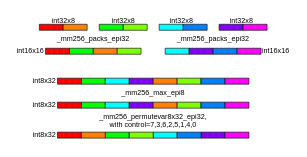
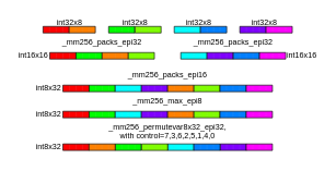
  <mxCell id="0" />
  <mxCell id="1" parent="0" />
  <mxCell id="2" value="" style="verticalLabelPosition=bottom;verticalAlign=top;html=1;shape=mxgraph.basic.patternFillRect;fillStyle=grid;step=10;fillStrokeWidth=0.2;fillStrokeColor=#aaaaaa;left=1;fillColor=#00FF00;" vertex="1" parent="1"><mxGeometry x="165" y="40" width="39.75" height="10" as="geometry" /></mxCell>
  <mxCell id="3" value="" style="verticalLabelPosition=bottom;verticalAlign=top;html=1;shape=mxgraph.basic.patternFillRect;fillStyle=grid;step=10;fillStrokeWidth=0.2;fillStrokeColor=#aaaaaa;right=1;fillColor=#00FFFF;" vertex="1" parent="1"><mxGeometry x="265" y="40" width="40" height="10" as="geometry" /></mxCell>
  <mxCell id="4" value="" style="verticalLabelPosition=bottom;verticalAlign=top;html=1;shape=mxgraph.basic.patternFillRect;fillStyle=grid;step=10;fillStrokeWidth=0.2;fillStrokeColor=#aaaaaa;left=1;fillColor=#7F00FF;" vertex="1" parent="1"><mxGeometry x="365" y="40" width="40" height="10" as="geometry" /></mxCell>
  <mxCell id="5" value="" style="verticalLabelPosition=bottom;verticalAlign=top;html=1;shape=mxgraph.basic.patternFillRect;fillStyle=grid;step=10;fillStrokeWidth=0.2;fillStrokeColor=#aaaaaa;fillColor=#FF0000;right=1;" vertex="1" parent="1"><mxGeometry x="65" y="40" width="40" height="10" as="geometry" /></mxCell>
  <mxCell id="6" value="_mm256_packs_epi32" style="text;whiteSpace=wrap;html=1;align=center;" vertex="1" parent="1"><mxGeometry x="90" y="50" width="130" height="30" as="geometry" /></mxCell>
  <mxCell id="7" value="&lt;div&gt;int32x8&lt;/div&gt;" style="text;whiteSpace=wrap;html=1;align=center;" vertex="1" parent="1"><mxGeometry x="77.5" y="20" width="55" height="30" as="geometry" /></mxCell>
  <mxCell id="8" value="" style="verticalLabelPosition=bottom;verticalAlign=top;html=1;shape=mxgraph.basic.patternFillRect;fillStyle=grid;step=10;fillStrokeWidth=0.2;fillStrokeColor=#aaaaaa;right=1;fillColor=#FF8000;" vertex="1" parent="1"><mxGeometry x="104.75" y="40" width="40" height="10" as="geometry" /></mxCell>
  <mxCell id="9" value="" style="verticalLabelPosition=bottom;verticalAlign=top;html=1;shape=mxgraph.basic.patternFillRect;fillStyle=grid;step=10;fillStrokeWidth=0.2;fillStrokeColor=#aaaaaa;left=1;fillColor=#80FF00;" vertex="1" parent="1"><mxGeometry x="205.25" y="40" width="39.75" height="10" as="geometry" /></mxCell>
  <mxCell id="10" value="" style="verticalLabelPosition=bottom;verticalAlign=top;html=1;shape=mxgraph.basic.patternFillRect;fillStyle=grid;step=10;fillStrokeWidth=0.2;fillStrokeColor=#aaaaaa;right=1;fillColor=#007FFF;" vertex="1" parent="1"><mxGeometry x="305" y="40" width="40" height="10" as="geometry" /></mxCell>
  <mxCell id="11" value="" style="verticalLabelPosition=bottom;verticalAlign=top;html=1;shape=mxgraph.basic.patternFillRect;fillStyle=grid;step=10;fillStrokeWidth=0.2;fillStrokeColor=#aaaaaa;left=1;fillColor=#FF00FF;" vertex="1" parent="1"><mxGeometry x="405" y="40" width="40" height="10" as="geometry" /></mxCell>
  <mxCell id="12" value="&lt;div&gt;int32x8&lt;/div&gt;" style="text;whiteSpace=wrap;html=1;align=center;" vertex="1" parent="1"><mxGeometry x="177.5" y="20" width="55" height="30" as="geometry" /></mxCell>
  <mxCell id="13" value="&lt;div&gt;int32x8&lt;/div&gt;" style="text;whiteSpace=wrap;html=1;align=center;" vertex="1" parent="1"><mxGeometry x="275" y="20" width="55" height="30" as="geometry" /></mxCell>
  <mxCell id="14" value="&lt;div&gt;int32x8&lt;/div&gt;" style="text;whiteSpace=wrap;html=1;align=center;" vertex="1" parent="1"><mxGeometry x="375" y="20" width="55" height="30" as="geometry" /></mxCell>
  <mxCell id="15" value="" style="verticalLabelPosition=bottom;verticalAlign=top;html=1;shape=mxgraph.basic.patternFillRect;fillStyle=grid;step=10;fillStrokeWidth=0.2;fillStrokeColor=#aaaaaa;fillColor=#FF0000;right=1;" vertex="1" parent="1"><mxGeometry x="75.25" y="80" width="40" height="10" as="geometry" /></mxCell>
  <mxCell id="16" value="" style="verticalLabelPosition=bottom;verticalAlign=top;html=1;shape=mxgraph.basic.patternFillRect;fillStyle=grid;step=10;fillStrokeWidth=0.2;fillStrokeColor=#aaaaaa;left=1;fillColor=#00FF00;" vertex="1" parent="1"><mxGeometry x="115.25" y="80" width="39.75" height="10" as="geometry" /></mxCell>
  <mxCell id="17" value="" style="verticalLabelPosition=bottom;verticalAlign=top;html=1;shape=mxgraph.basic.patternFillRect;fillStyle=grid;step=10;fillStrokeWidth=0.2;fillStrokeColor=#aaaaaa;right=1;fillColor=#FF8000;" vertex="1" parent="1"><mxGeometry x="155" y="80" width="40" height="10" as="geometry" /></mxCell>
  <mxCell id="18" value="" style="verticalLabelPosition=bottom;verticalAlign=top;html=1;shape=mxgraph.basic.patternFillRect;fillStyle=grid;step=10;fillStrokeWidth=0.2;fillStrokeColor=#aaaaaa;left=1;fillColor=#80FF00;" vertex="1" parent="1"><mxGeometry x="195" y="80" width="39.75" height="10" as="geometry" /></mxCell>
  <mxCell id="19" value="" style="verticalLabelPosition=bottom;verticalAlign=top;html=1;shape=mxgraph.basic.patternFillRect;fillStyle=grid;step=10;fillStrokeWidth=0.2;fillStrokeColor=#aaaaaa;right=1;fillColor=#00FFFF;" vertex="1" parent="1"><mxGeometry x="275" y="80" width="40" height="10" as="geometry" /></mxCell>
  <mxCell id="20" value="" style="verticalLabelPosition=bottom;verticalAlign=top;html=1;shape=mxgraph.basic.patternFillRect;fillStyle=grid;step=10;fillStrokeWidth=0.2;fillStrokeColor=#aaaaaa;left=1;fillColor=#7F00FF;" vertex="1" parent="1"><mxGeometry x="315" y="80" width="40" height="10" as="geometry" /></mxCell>
  <mxCell id="21" value="" style="verticalLabelPosition=bottom;verticalAlign=top;html=1;shape=mxgraph.basic.patternFillRect;fillStyle=grid;step=10;fillStrokeWidth=0.2;fillStrokeColor=#aaaaaa;right=1;fillColor=#007FFF;" vertex="1" parent="1"><mxGeometry x="355" y="80" width="40" height="10" as="geometry" /></mxCell>
  <mxCell id="22" value="" style="verticalLabelPosition=bottom;verticalAlign=top;html=1;shape=mxgraph.basic.patternFillRect;fillStyle=grid;step=10;fillStrokeWidth=0.2;fillStrokeColor=#aaaaaa;left=1;fillColor=#FF00FF;" vertex="1" parent="1"><mxGeometry x="395" y="80" width="40" height="10" as="geometry" /></mxCell>
  <mxCell id="23" value="int16x16" style="text;whiteSpace=wrap;html=1;align=right;" vertex="1" parent="1"><mxGeometry x="20.25" y="70" width="55" height="30" as="geometry" /></mxCell>
  <mxCell id="24" value="int16x16" style="text;whiteSpace=wrap;html=1;align=left;" vertex="1" parent="1"><mxGeometry x="435" y="70" width="55" height="30" as="geometry" /></mxCell>
  <mxCell id="25" value="_mm256_packs_epi32" style="text;whiteSpace=wrap;html=1;align=center;" vertex="1" parent="1"><mxGeometry x="290" y="50" width="130" height="30" as="geometry" /></mxCell>
+ <mxCell id="26" value="_mm256_packs_epi16" style="text;whiteSpace=wrap;html=1;align=center;" vertex="1" parent="1"><mxGeometry x="190" y="100" width="130" height="30" as="geometry" /></mxCell>
  <mxCell id="27" value="" style="verticalLabelPosition=bottom;verticalAlign=top;html=1;shape=mxgraph.basic.patternFillRect;fillStyle=grid;step=10;fillStrokeWidth=0.2;fillStrokeColor=#aaaaaa;fillColor=#FF0000;right=1;" vertex="1" parent="1"><mxGeometry x="95.25" y="130" width="40" height="10" as="geometry" /></mxCell>
  <mxCell id="28" value="" style="verticalLabelPosition=bottom;verticalAlign=top;html=1;shape=mxgraph.basic.patternFillRect;fillStyle=grid;step=10;fillStrokeWidth=0.2;fillStrokeColor=#aaaaaa;left=1;fillColor=#00FF00;" vertex="1" parent="1"><mxGeometry x="135.25" y="130" width="39.75" height="10" as="geometry" /></mxCell>
  <mxCell id="29" value="" style="verticalLabelPosition=bottom;verticalAlign=top;html=1;shape=mxgraph.basic.patternFillRect;fillStyle=grid;step=10;fillStrokeWidth=0.2;fillStrokeColor=#aaaaaa;right=1;fillColor=#00FFFF;" vertex="1" parent="1"><mxGeometry x="175" y="130" width="40" height="10" as="geometry" /></mxCell>
  <mxCell id="30" value="" style="verticalLabelPosition=bottom;verticalAlign=top;html=1;shape=mxgraph.basic.patternFillRect;fillStyle=grid;step=10;fillStrokeWidth=0.2;fillStrokeColor=#aaaaaa;left=1;fillColor=#7F00FF;" vertex="1" parent="1"><mxGeometry x="215" y="130" width="40" height="10" as="geometry" /></mxCell>
  <mxCell id="31" value="" style="verticalLabelPosition=bottom;verticalAlign=top;html=1;shape=mxgraph.basic.patternFillRect;fillStyle=grid;step=10;fillStrokeWidth=0.2;fillStrokeColor=#aaaaaa;right=1;fillColor=#FF8000;" vertex="1" parent="1"><mxGeometry x="255" y="130" width="40" height="10" as="geometry" /></mxCell>
  <mxCell id="32" value="" style="verticalLabelPosition=bottom;verticalAlign=top;html=1;shape=mxgraph.basic.patternFillRect;fillStyle=grid;step=10;fillStrokeWidth=0.2;fillStrokeColor=#aaaaaa;left=1;fillColor=#80FF00;" vertex="1" parent="1"><mxGeometry x="295" y="130" width="39.75" height="10" as="geometry" /></mxCell>
  <mxCell id="33" value="" style="verticalLabelPosition=bottom;verticalAlign=top;html=1;shape=mxgraph.basic.patternFillRect;fillStyle=grid;step=10;fillStrokeWidth=0.2;fillStrokeColor=#aaaaaa;right=1;fillColor=#007FFF;" vertex="1" parent="1"><mxGeometry x="334.75" y="130" width="40" height="10" as="geometry" /></mxCell>
  <mxCell id="34" value="" style="verticalLabelPosition=bottom;verticalAlign=top;html=1;shape=mxgraph.basic.patternFillRect;fillStyle=grid;step=10;fillStrokeWidth=0.2;fillStrokeColor=#aaaaaa;left=1;fillColor=#FF00FF;" vertex="1" parent="1"><mxGeometry x="374.75" y="130" width="40" height="10" as="geometry" /></mxCell>
  <mxCell id="35" value="_mm256_permutevar8x32_epi32, with control=7,3,6,2,5,1,4,0" style="text;whiteSpace=wrap;html=1;align=center;" vertex="1" parent="1"><mxGeometry x="190" y="180" width="130" height="30" as="geometry" /></mxCell>
  <mxCell id="36" value="_mm256_max_epi8" style="text;whiteSpace=wrap;html=1;align=center;" vertex="1" parent="1"><mxGeometry x="190" y="140" width="130" height="30" as="geometry" /></mxCell>
  <mxCell id="37" value="" style="verticalLabelPosition=bottom;verticalAlign=top;html=1;shape=mxgraph.basic.patternFillRect;fillStyle=grid;step=10;fillStrokeWidth=0.2;fillStrokeColor=#aaaaaa;fillColor=#FF0000;right=1;" vertex="1" parent="1"><mxGeometry x="95.25" y="170" width="40" height="10" as="geometry" /></mxCell>
  <mxCell id="38" value="" style="verticalLabelPosition=bottom;verticalAlign=top;html=1;shape=mxgraph.basic.patternFillRect;fillStyle=grid;step=10;fillStrokeWidth=0.2;fillStrokeColor=#aaaaaa;left=1;fillColor=#00FF00;" vertex="1" parent="1"><mxGeometry x="135.25" y="170" width="39.75" height="10" as="geometry" /></mxCell>
  <mxCell id="39" value="" style="verticalLabelPosition=bottom;verticalAlign=top;html=1;shape=mxgraph.basic.patternFillRect;fillStyle=grid;step=10;fillStrokeWidth=0.2;fillStrokeColor=#aaaaaa;right=1;fillColor=#00FFFF;" vertex="1" parent="1"><mxGeometry x="175" y="170" width="40" height="10" as="geometry" /></mxCell>
  <mxCell id="40" value="" style="verticalLabelPosition=bottom;verticalAlign=top;html=1;shape=mxgraph.basic.patternFillRect;fillStyle=grid;step=10;fillStrokeWidth=0.2;fillStrokeColor=#aaaaaa;left=1;fillColor=#7F00FF;" vertex="1" parent="1"><mxGeometry x="215" y="170" width="40" height="10" as="geometry" /></mxCell>
  <mxCell id="41" value="" style="verticalLabelPosition=bottom;verticalAlign=top;html=1;shape=mxgraph.basic.patternFillRect;fillStyle=grid;step=10;fillStrokeWidth=0.2;fillStrokeColor=#aaaaaa;right=1;fillColor=#FF8000;" vertex="1" parent="1"><mxGeometry x="255" y="170" width="40" height="10" as="geometry" /></mxCell>
  <mxCell id="42" value="" style="verticalLabelPosition=bottom;verticalAlign=top;html=1;shape=mxgraph.basic.patternFillRect;fillStyle=grid;step=10;fillStrokeWidth=0.2;fillStrokeColor=#aaaaaa;left=1;fillColor=#80FF00;" vertex="1" parent="1"><mxGeometry x="295" y="170" width="39.75" height="10" as="geometry" /></mxCell>
  <mxCell id="43" value="" style="verticalLabelPosition=bottom;verticalAlign=top;html=1;shape=mxgraph.basic.patternFillRect;fillStyle=grid;step=10;fillStrokeWidth=0.2;fillStrokeColor=#aaaaaa;right=1;fillColor=#007FFF;" vertex="1" parent="1"><mxGeometry x="334.75" y="170" width="40" height="10" as="geometry" /></mxCell>
  <mxCell id="44" value="" style="verticalLabelPosition=bottom;verticalAlign=top;html=1;shape=mxgraph.basic.patternFillRect;fillStyle=grid;step=10;fillStrokeWidth=0.2;fillStrokeColor=#aaaaaa;left=1;fillColor=#FF00FF;" vertex="1" parent="1"><mxGeometry x="374.75" y="170" width="40" height="10" as="geometry" /></mxCell>
  <mxCell id="45" value="int8x32" style="text;whiteSpace=wrap;html=1;align=right;" vertex="1" parent="1"><mxGeometry x="40.25" y="120" width="55" height="30" as="geometry" /></mxCell>
  <mxCell id="46" value="int8x32" style="text;whiteSpace=wrap;html=1;align=right;" vertex="1" parent="1"><mxGeometry x="40.25" y="160" width="55" height="30" as="geometry" /></mxCell>
  <mxCell id="47" value="" style="verticalLabelPosition=bottom;verticalAlign=top;html=1;shape=mxgraph.basic.patternFillRect;fillStyle=grid;step=10;fillStrokeWidth=0.2;fillStrokeColor=#aaaaaa;fillColor=#FF0000;right=1;" vertex="1" parent="1"><mxGeometry x="95.25" y="220" width="40" height="10" as="geometry" /></mxCell>
  <mxCell id="48" value="" style="verticalLabelPosition=bottom;verticalAlign=top;html=1;shape=mxgraph.basic.patternFillRect;fillStyle=grid;step=10;fillStrokeWidth=0.2;fillStrokeColor=#aaaaaa;left=1;fillColor=#00FF00;" vertex="1" parent="1"><mxGeometry x="175" y="220" width="39.75" height="10" as="geometry" /></mxCell>
  <mxCell id="49" value="" style="verticalLabelPosition=bottom;verticalAlign=top;html=1;shape=mxgraph.basic.patternFillRect;fillStyle=grid;step=10;fillStrokeWidth=0.2;fillStrokeColor=#aaaaaa;right=1;fillColor=#00FFFF;" vertex="1" parent="1"><mxGeometry x="255" y="220" width="40" height="10" as="geometry" /></mxCell>
  <mxCell id="50" value="" style="verticalLabelPosition=bottom;verticalAlign=top;html=1;shape=mxgraph.basic.patternFillRect;fillStyle=grid;step=10;fillStrokeWidth=0.2;fillStrokeColor=#aaaaaa;left=1;fillColor=#7F00FF;" vertex="1" parent="1"><mxGeometry x="335" y="220" width="40" height="10" as="geometry" /></mxCell>
  <mxCell id="51" value="" style="verticalLabelPosition=bottom;verticalAlign=top;html=1;shape=mxgraph.basic.patternFillRect;fillStyle=grid;step=10;fillStrokeWidth=0.2;fillStrokeColor=#aaaaaa;right=1;fillColor=#FF8000;" vertex="1" parent="1"><mxGeometry x="135" y="220" width="40" height="10" as="geometry" /></mxCell>
  <mxCell id="52" value="" style="verticalLabelPosition=bottom;verticalAlign=top;html=1;shape=mxgraph.basic.patternFillRect;fillStyle=grid;step=10;fillStrokeWidth=0.2;fillStrokeColor=#aaaaaa;left=1;fillColor=#80FF00;" vertex="1" parent="1"><mxGeometry x="215.25" y="220" width="39.75" height="10" as="geometry" /></mxCell>
  <mxCell id="53" value="" style="verticalLabelPosition=bottom;verticalAlign=top;html=1;shape=mxgraph.basic.patternFillRect;fillStyle=grid;step=10;fillStrokeWidth=0.2;fillStrokeColor=#aaaaaa;right=1;fillColor=#007FFF;" vertex="1" parent="1"><mxGeometry x="294.88" y="220" width="40" height="10" as="geometry" /></mxCell>
  <mxCell id="54" value="" style="verticalLabelPosition=bottom;verticalAlign=top;html=1;shape=mxgraph.basic.patternFillRect;fillStyle=grid;step=10;fillStrokeWidth=0.2;fillStrokeColor=#aaaaaa;left=1;fillColor=#FF00FF;" vertex="1" parent="1"><mxGeometry x="374.75" y="220" width="40" height="10" as="geometry" /></mxCell>
  <mxCell id="55" value="int8x32" style="text;whiteSpace=wrap;html=1;align=right;" vertex="1" parent="1"><mxGeometry x="40.25" y="210" width="55" height="30" as="geometry" /></mxCell>
